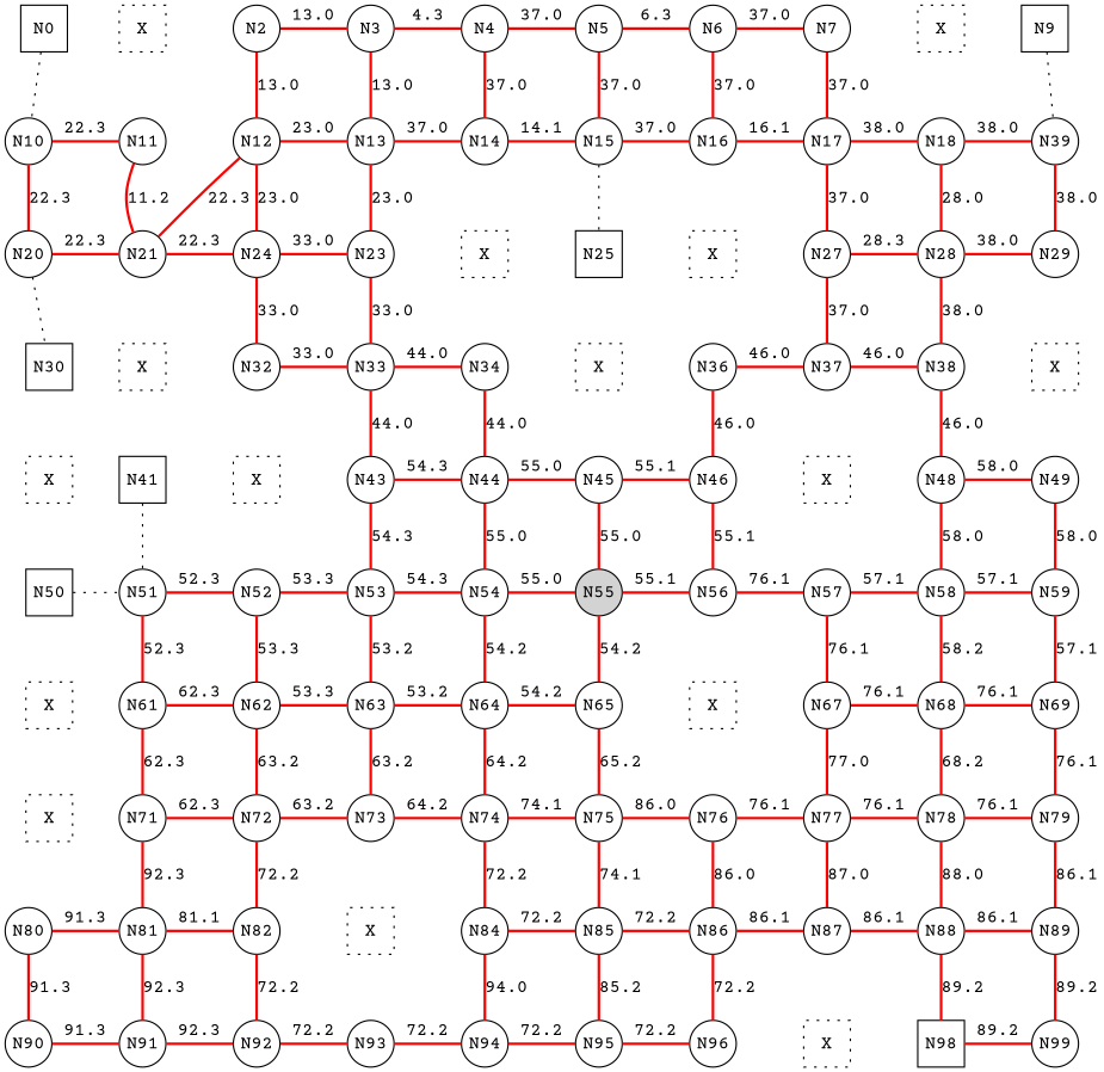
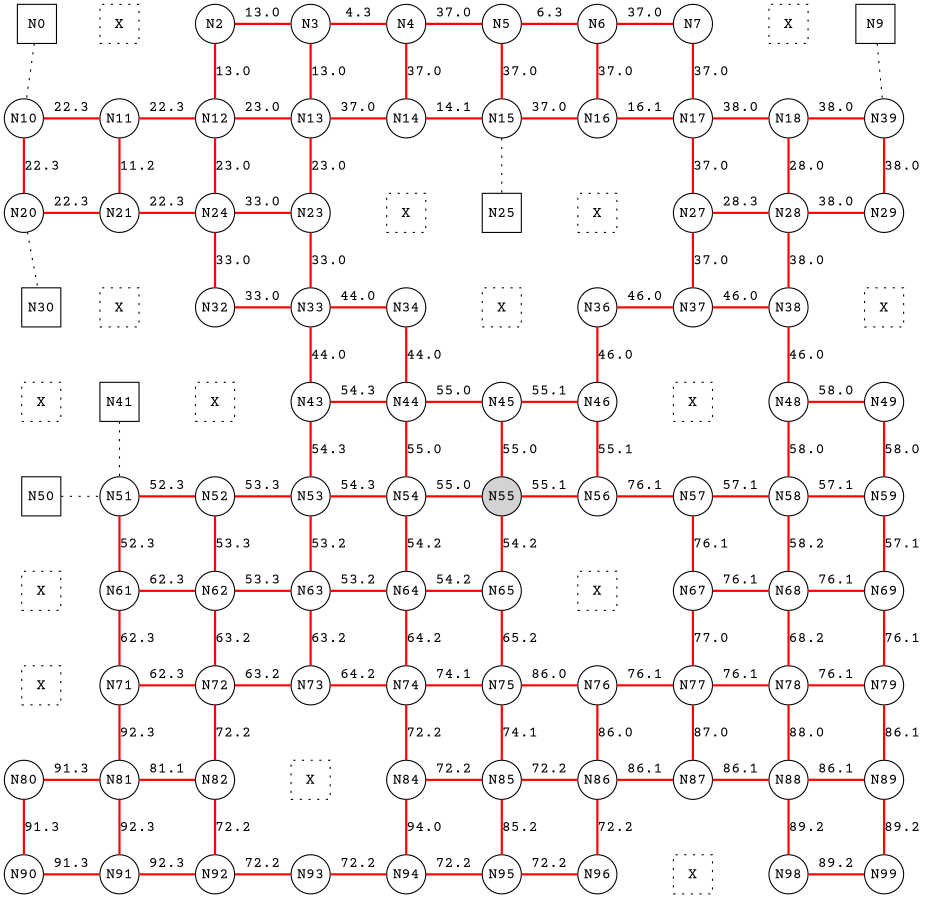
  digraph {
    fontname="Courier Prime"
    node [fixedsize=true fontname="Courier Prime" shape=circle]
    edge [dir=none fontname="Courier Prime" style=bold color=red]
    N0 [shape=square]
    n2 [label=X shape=square style=dotted]
    N2
    N3
    N4
    N5
    N6
    N7
    n9 [label=X shape=square style=dotted]
    N9 [shape=square]
    N10
    N11
    N12
    N13
    N14
    N15
    N16
    N17
    N18
    n20 [label=N39]
    N20
    N21
    n23 [label=N24]
    N23
    n25 [label=X shape=square style=dotted]
    N25 [shape=square]
    n27 [label=X shape=square style=dotted]
    N27
    N28
    N29
    N30 [shape=square]
    n32 [label=X shape=square style=dotted]
    N32
    N33
    N34
    n36 [label=X shape=square style=dotted]
    N36
    N37
    N38
    n40 [label=X shape=square style=dotted]
    n41 [label=X shape=square style=dotted]
    N41 [shape=square]
    n43 [label=X shape=square style=dotted]
    N43
    N44
    N45
    N46
    n48 [label=X shape=square style=dotted]
    N48
    N49
    N50 [shape=square]
    N51
    N52
    N53
    N54
    N55 [style=filled]
    N56
    N57
    N58
    N59
    n61 [label=X shape=square style=dotted]
    N61
    N62
    N63
    N64
    N65
    n67 [label=X shape=square style=dotted]
    N67
    N68
    N69
    n71 [label=X shape=square style=dotted]
    N71
    N72
    N73
    N74
    N75
    N76
    N77
    N78
    N79
    N80
    N81
    N82
    n84 [label=X shape=square style=dotted]
    N84
    N85
    N86
    N87
    N88
    N89
    N90
    N91
    N92
    N93
    N94
    N95
    N96
    n98 [label=X shape=square style=dotted]
-   N98 [shape=square]
+   N98
    N99
    subgraph sub_1 {
      rank=same
      N0
      n2
      N2
      N3
      N4
      N5
      N6
      N7
      n9
      N9
    }
    subgraph sub_2 {
      rank=same
      N10
      N11
      N12
      N13
      N14
      N15
      N16
      N17
      N18
      n20
    }
    subgraph sub_3 {
      rank=same
      N20
      N21
      n23
      N23
      n25
      N25
      n27
      N27
      N28
      N29
    }
    subgraph sub_4 {
      rank=same
      N30
      n32
      N32
      N33
      N34
      n36
      N36
      N37
      N38
      n40
    }
    subgraph sub_5 {
      rank=same
      n41
      N41
      n43
      N43
      N44
      N45
      N46
      n48
      N48
      N49
    }
    subgraph sub_6 {
      rank=same
      N50
      N51
      N52
      N53
      N54
      N55
      N56
      N57
      N58
      N59
    }
    subgraph sub_7 {
      rank=same
      n61
      N61
      N62
      N63
      N64
      N65
      n67
      N67
      N68
      N69
    }
    subgraph sub_8 {
      rank=same
      n71
      N71
      N72
      N73
      N74
      N75
      N76
      N77
      N78
      N79
    }
    subgraph sub_9 {
      rank=same
      N80
      N81
      N82
      n84
      N84
      N85
      N86
      N87
      N88
      N89
    }
    subgraph sub_10 {
      rank=same
      N90
      N91
      N92
      N93
      N94
      N95
      N96
      n98
      N98
      N99
    }
    N0 -> n2 [label=" " style=invis color=""]
    N0 -> N10 [style=dotted color=""]
    n2 -> N2 [label=" " style=invis color=""]
    n2 -> N11 [label=" " style=invis color=""]
    N2 -> N3 [label=13.0]
    N2 -> N12 [label=13.0]
    N3 -> N4 [label=4.3]
    N3 -> N13 [label=13.0]
    N4 -> N5 [label=37.0]
    N4 -> N14 [label=37.0]
    N5 -> N6 [label=6.3]
    N5 -> N15 [label=37.0]
    N6 -> N7 [label=37.0]
    N6 -> N16 [label=37.0]
    N7 -> n9 [label=" " style=invis color=""]
    N7 -> N17 [label=37.0]
    n9 -> N9 [label=" " style=invis color=""]
    n9 -> N18 [label=" " style=invis color=""]
    N9 -> n20 [style=dotted color=""]
    N10 -> N11 [label=22.3]
    N10 -> N20 [label=22.3]
-   N21 -> N12 [label=22.3]
+   N11 -> N12 [label=22.3]
    N11 -> N21 [label=11.2]
    N12 -> N13 [label=23.0]
    N12 -> n23 [label=23.0]
    N13 -> N14 [label=37.0]
    N13 -> N23 [label=23.0]
    N14 -> N15 [label=14.1]
    N14 -> n25 [label=" " style=invis color=""]
    N15 -> N16 [label=37.0]
    N15 -> N25 [style=dotted color=""]
    N16 -> N17 [label=16.1]
    N16 -> n27 [label=" " style=invis color=""]
    N17 -> N18 [label=38.0]
    N17 -> N27 [label=37.0]
    N18 -> n20 [label=38.0]
    N18 -> N28 [label=28.0]
    n20 -> N29 [label=38.0]
    N20 -> N21 [label=22.3]
    N20 -> N30 [style=dotted color=""]
    N21 -> n23 [label=22.3]
    N21 -> n32 [label=" " style=invis color=""]
    n23 -> N23 [label=33.0]
    n23 -> N32 [label=33.0]
    N23 -> n25 [label=" " style=invis color=""]
    N23 -> N33 [label=33.0]
    n25 -> N25 [label=" " style=invis color=""]
    n25 -> N34 [label=" " style=invis color=""]
    N25 -> n27 [label=" " style=invis color=""]
    N25 -> n36 [label=" " style=invis color=""]
    n27 -> N27 [label=" " style=invis color=""]
    n27 -> N36 [label=" " style=invis color=""]
    N27 -> N28 [label=28.3]
    N27 -> N37 [label=37.0]
    N28 -> N29 [label=38.0]
    N28 -> N38 [label=38.0]
    N29 -> n40 [label=" " style=invis color=""]
    N30 -> n32 [label=" " style=invis color=""]
    N30 -> n41 [label=" " style=invis color=""]
    n32 -> N32 [label=" " style=invis color=""]
    n32 -> N41 [label=" " style=invis color=""]
    N32 -> N33 [label=33.0]
    N32 -> n43 [label=" " style=invis color=""]
    N33 -> N34 [label=44.0]
    N33 -> N43 [label=44.0]
    N34 -> n36 [label=" " style=invis color=""]
    N34 -> N44 [label=44.0]
    n36 -> N36 [label=" " style=invis color=""]
    n36 -> N45 [label=" " style=invis color=""]
    N36 -> N37 [label=46.0]
    N36 -> N46 [label=46.0]
    N37 -> N38 [label=46.0]
    N37 -> n48 [label=" " style=invis color=""]
    N38 -> n40 [label=" " style=invis color=""]
    N38 -> N48 [label=46.0]
    n40 -> N49 [label=" " style=invis color=""]
    n41 -> N41 [label=" " style=invis color=""]
    n41 -> N50 [label=" " style=invis color=""]
    N41 -> n43 [label=" " style=invis color=""]
    N41 -> N51 [style=dotted color=""]
    n43 -> N43 [label=" " style=invis color=""]
    n43 -> N52 [label=" " style=invis color=""]
    N43 -> N44 [label=54.3]
    N43 -> N53 [label=54.3]
    N44 -> N45 [label=55.0]
    N44 -> N54 [label=55.0]
    N45 -> N46 [label=55.1]
    N45 -> N55 [label=55.0]
    N46 -> n48 [label=" " style=invis color=""]
    N46 -> N56 [label=55.1]
    n48 -> N48 [label=" " style=invis color=""]
    n48 -> N57 [label=" " style=invis color=""]
    N48 -> N49 [label=58.0]
    N48 -> N58 [label=58.0]
    N49 -> N59 [label=58.0]
    N50 -> N51 [style=dotted color=""]
    N50 -> n61 [label=" " style=invis color=""]
    N51 -> N52 [label=52.3]
    N51 -> N61 [label=52.3]
    N52 -> N53 [label=53.3]
    N52 -> N62 [label=53.3]
    N53 -> N54 [label=54.3]
    N53 -> N63 [label=53.2]
    N54 -> N55 [label=55.0]
    N54 -> N64 [label=54.2]
    N55 -> N56 [label=55.1]
    N55 -> N65 [label=54.2]
    N56 -> N57 [label=76.1]
    N56 -> n67 [label=" " style=invis color=""]
    N57 -> N58 [label=57.1]
    N57 -> N67 [label=76.1]
    N58 -> N59 [label=57.1]
    N58 -> N68 [label=58.2]
    N59 -> N69 [label=57.1]
    n61 -> N61 [label=" " style=invis color=""]
    n61 -> n71 [label=" " style=invis color=""]
    N61 -> N62 [label=62.3]
    N61 -> N71 [label=62.3]
    N62 -> N63 [label=53.3]
    N62 -> N72 [label=63.2]
    N63 -> N64 [label=53.2]
    N63 -> N73 [label=63.2]
    N64 -> N65 [label=54.2]
    N64 -> N74 [label=64.2]
    N65 -> n67 [label=" " style=invis color=""]
    N65 -> N75 [label=65.2]
    n67 -> N67 [label=" " style=invis color=""]
    n67 -> N76 [label=" " style=invis color=""]
    N67 -> N68 [label=76.1]
    N67 -> N77 [label=77.0]
    N68 -> N69 [label=76.1]
    N68 -> N78 [label=68.2]
    N69 -> N79 [label=76.1]
    n71 -> N71 [label=" " style=invis color=""]
    n71 -> N80 [label=" " style=invis color=""]
    N71 -> N72 [label=62.3]
    N71 -> N81 [label=92.3]
    N72 -> N73 [label=63.2]
    N72 -> N82 [label=72.2]
    N73 -> N74 [label=64.2]
    N73 -> n84 [label=" " style=invis color=""]
    N74 -> N75 [label=74.1]
    N74 -> N84 [label=72.2]
    N75 -> N76 [label=86.0]
    N75 -> N85 [label=74.1]
    N76 -> N77 [label=76.1]
    N76 -> N86 [label=86.0]
    N77 -> N78 [label=76.1]
    N77 -> N87 [label=87.0]
    N78 -> N79 [label=76.1]
    N78 -> N88 [label=88.0]
    N79 -> N89 [label=86.1]
    N80 -> N81 [label=91.3]
    N80 -> N90 [label=91.3]
    N81 -> N82 [label=81.1]
    N81 -> N91 [label=92.3]
    N82 -> n84 [label=" " style=invis color=""]
    N82 -> N92 [label=72.2]
    n84 -> N84 [label=" " style=invis color=""]
    n84 -> N93 [label=" " style=invis color=""]
    N84 -> N85 [label=72.2]
    N84 -> N94 [label=94.0]
    N85 -> N86 [label=72.2]
    N85 -> N95 [label=85.2]
    N86 -> N87 [label=86.1]
    N86 -> N96 [label=72.2]
    N87 -> N88 [label=86.1]
    N87 -> n98 [label=" " style=invis color=""]
    N88 -> N89 [label=86.1]
    N88 -> N98 [label=89.2]
    N89 -> N99 [label=89.2]
    N90 -> N91 [label=91.3]
    N91 -> N92 [label=92.3]
    N92 -> N93 [label=72.2]
    N93 -> N94 [label=72.2]
    N94 -> N95 [label=72.2]
    N95 -> N96 [label=72.2]
    N96 -> n98 [label=" " style=invis color=""]
    n98 -> N98 [label=" " style=invis color=""]
    N98 -> N99 [label=89.2]
  }
